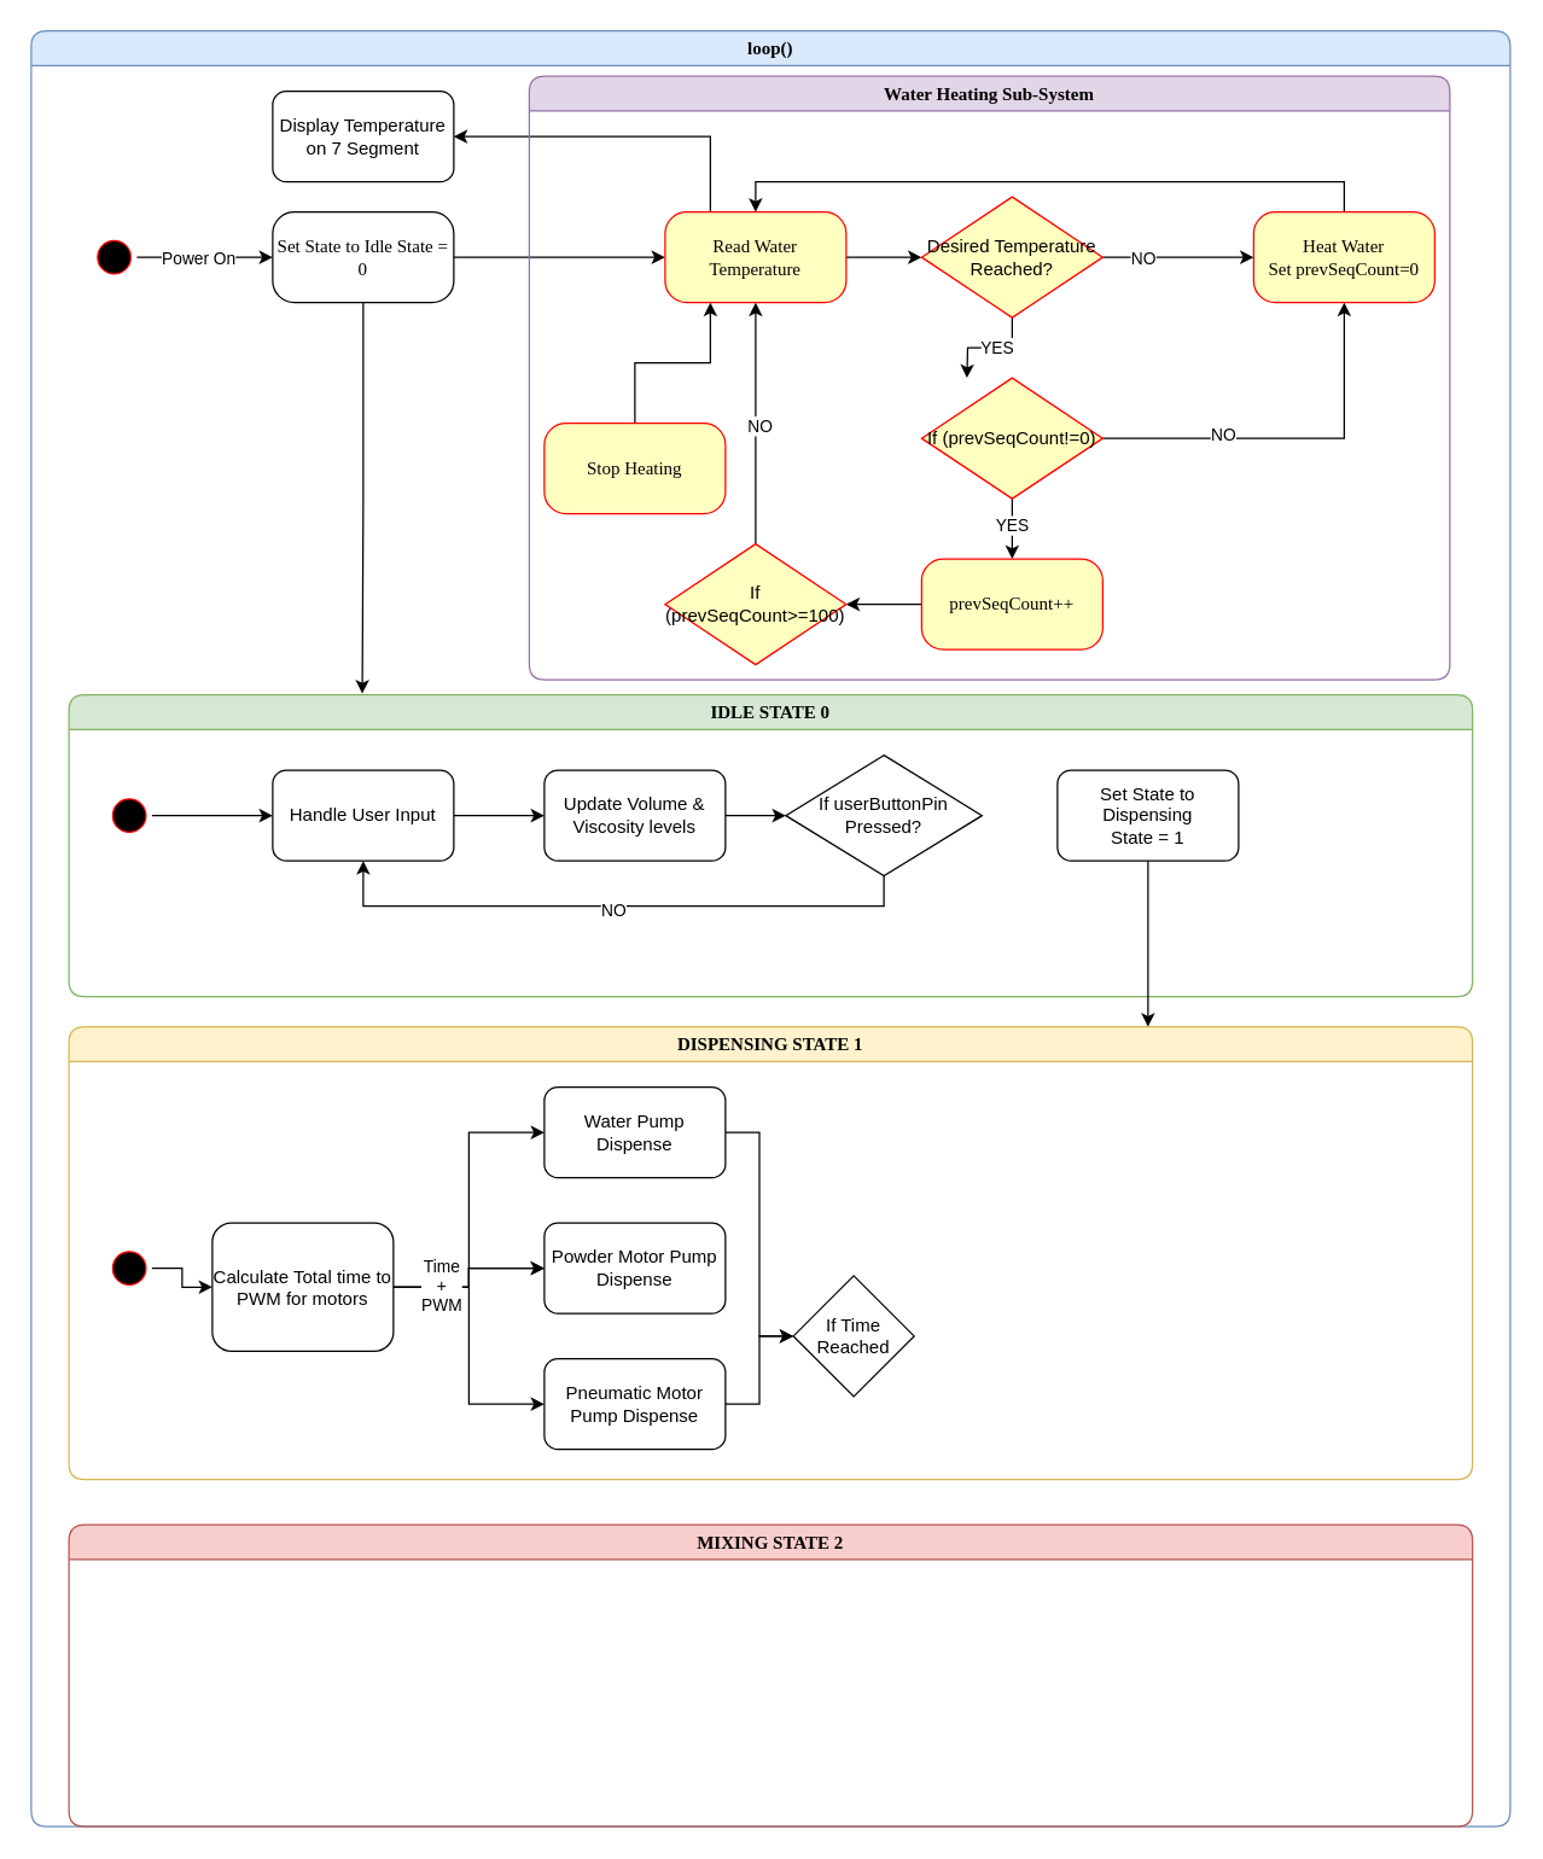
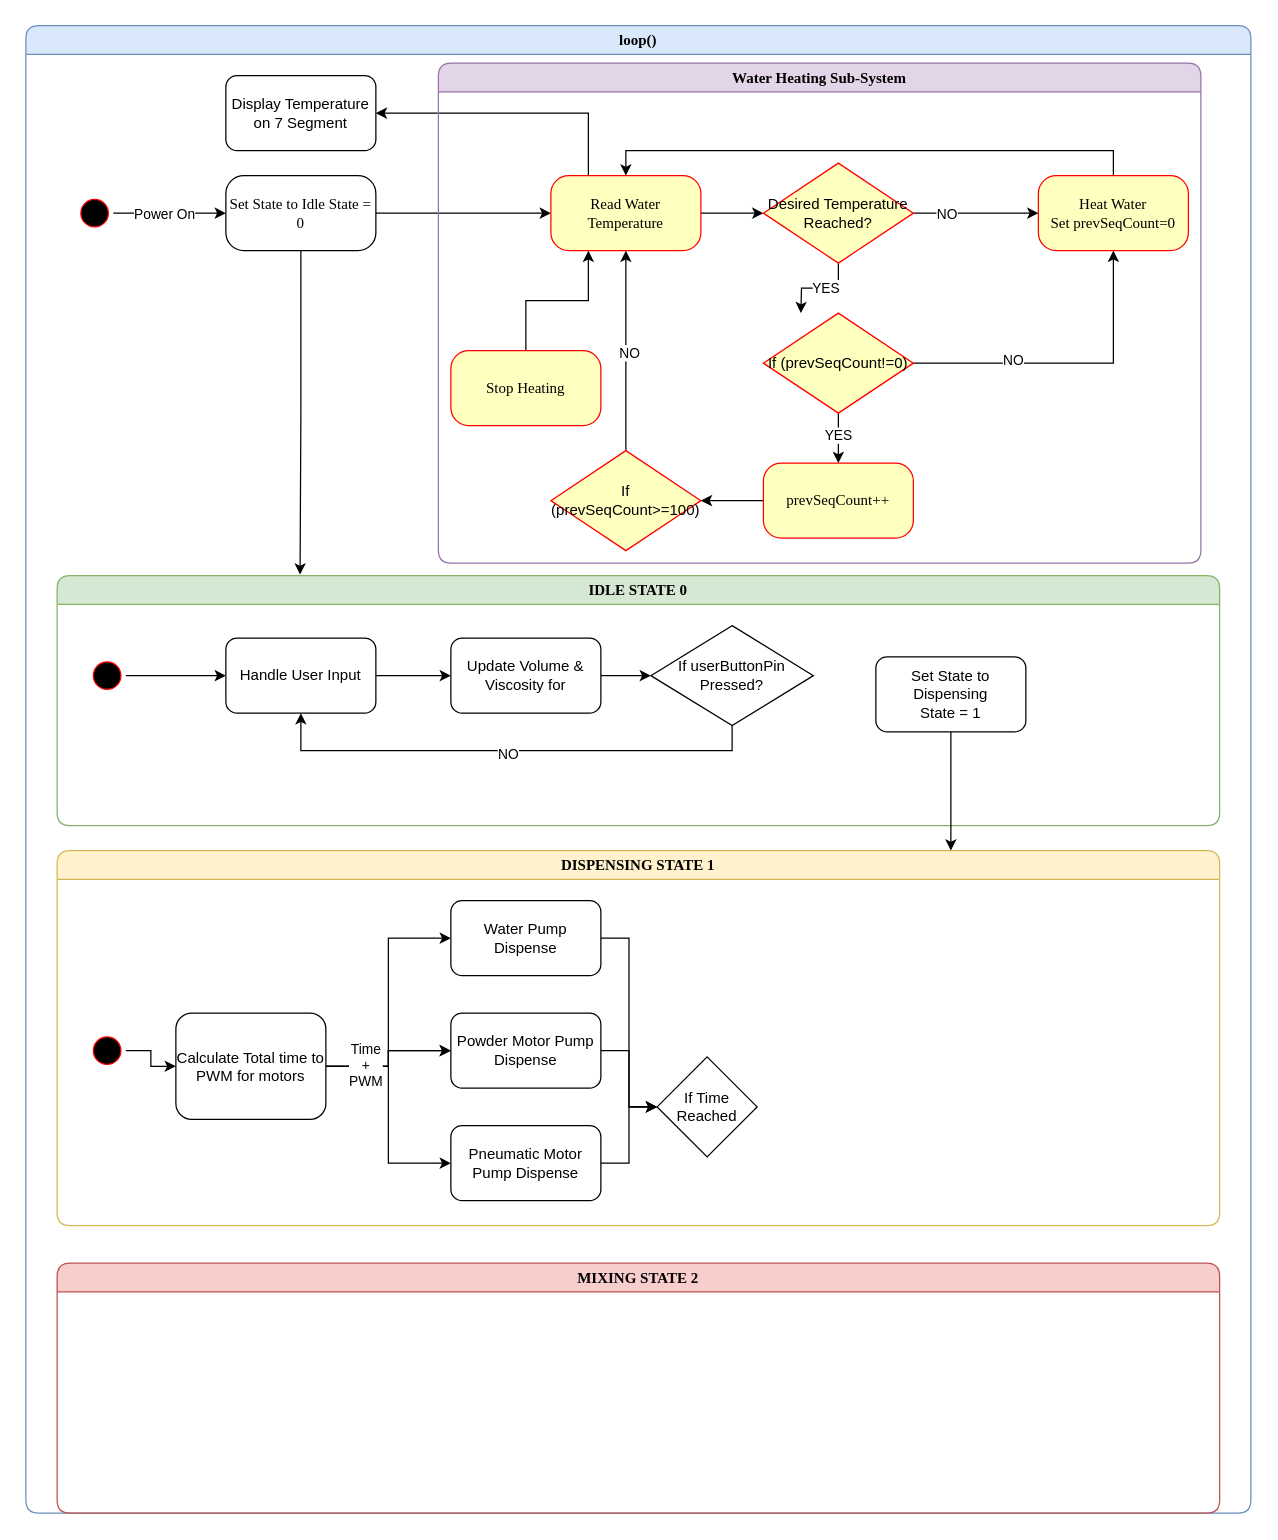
  <mxCell id="0" />
  <mxCell id="1" parent="0" />
  <mxCell id="2" style="edgeStyle=orthogonalEdgeStyle;rounded=0;orthogonalLoop=1;jettySize=auto;html=1;exitX=0.5;exitY=0;exitDx=0;exitDy=0;entryX=0;entryY=0.5;entryDx=0;entryDy=0;" edge="1" parent="1" source="4" target="6"><mxGeometry relative="1" as="geometry" /></mxCell>
  <mxCell id="3" value="Power On" style="edgeLabel;html=1;align=center;verticalAlign=middle;resizable=0;points=[];" vertex="1" connectable="0" parent="2"><mxGeometry x="-0.121" relative="1" as="geometry"><mxPoint as="offset" /></mxGeometry></mxCell>
  <mxCell id="4" value="" style="ellipse;html=1;shape=startState;fillColor=#000000;strokeColor=#ff0000;rounded=1;shadow=0;comic=0;labelBackgroundColor=none;fontFamily=Verdana;fontSize=12;fontColor=#000000;align=center;direction=south;" parent="1" vertex="1"><mxGeometry x="60" y="155" width="30" height="30" as="geometry" /></mxCell>
  <mxCell id="5" style="edgeStyle=orthogonalEdgeStyle;rounded=0;orthogonalLoop=1;jettySize=auto;html=1;exitX=1;exitY=0.5;exitDx=0;exitDy=0;entryX=0;entryY=0.5;entryDx=0;entryDy=0;" edge="1" parent="1" source="6" target="9"><mxGeometry relative="1" as="geometry"><mxPoint x="370" y="175" as="sourcePoint" /></mxGeometry></mxCell>
  <mxCell id="6" value="Set State to Idle State = 0" style="rounded=1;whiteSpace=wrap;html=1;arcSize=24;shadow=0;comic=0;labelBackgroundColor=none;fontFamily=Verdana;fontSize=12;align=center;" parent="1" vertex="1"><mxGeometry x="180" y="140" width="120" height="60" as="geometry" /></mxCell>
  <mxCell id="7" style="edgeStyle=orthogonalEdgeStyle;rounded=0;orthogonalLoop=1;jettySize=auto;html=1;exitX=1;exitY=0.5;exitDx=0;exitDy=0;entryX=0;entryY=0.5;entryDx=0;entryDy=0;" edge="1" parent="1" source="9" target="21"><mxGeometry relative="1" as="geometry" /></mxCell>
  <mxCell id="8" style="edgeStyle=orthogonalEdgeStyle;rounded=0;orthogonalLoop=1;jettySize=auto;html=1;exitX=0.25;exitY=0;exitDx=0;exitDy=0;entryX=1;entryY=0.5;entryDx=0;entryDy=0;" edge="1" parent="1" source="9" target="35"><mxGeometry relative="1" as="geometry" /></mxCell>
  <mxCell id="9" value="Read Water Temperature" style="rounded=1;whiteSpace=wrap;html=1;arcSize=24;fillColor=#ffffc0;strokeColor=#ff0000;shadow=0;comic=0;labelBackgroundColor=none;fontFamily=Verdana;fontSize=12;fontColor=#000000;align=center;" parent="1" vertex="1"><mxGeometry x="440" y="140" width="120" height="60" as="geometry" /></mxCell>
  <mxCell id="10" style="edgeStyle=orthogonalEdgeStyle;rounded=0;orthogonalLoop=1;jettySize=auto;html=1;exitX=0.5;exitY=0;exitDx=0;exitDy=0;entryX=0.5;entryY=0;entryDx=0;entryDy=0;" edge="1" parent="1" source="11" target="9"><mxGeometry relative="1" as="geometry" /></mxCell>
  <mxCell id="11" value="Heat Water&lt;br&gt;Set prevSeqCount=0" style="rounded=1;whiteSpace=wrap;html=1;arcSize=24;fillColor=#ffffc0;strokeColor=#ff0000;shadow=0;comic=0;labelBackgroundColor=none;fontFamily=Verdana;fontSize=12;fontColor=#000000;align=center;" parent="1" vertex="1"><mxGeometry x="830" y="140" width="120" height="60" as="geometry" /></mxCell>
  <mxCell id="12" style="edgeStyle=orthogonalEdgeStyle;rounded=0;orthogonalLoop=1;jettySize=auto;html=1;exitX=1;exitY=0.5;exitDx=0;exitDy=0;entryX=0.5;entryY=1;entryDx=0;entryDy=0;" edge="1" parent="1" source="26" target="11"><mxGeometry relative="1" as="geometry"><mxPoint x="700" y="280" as="sourcePoint" /></mxGeometry></mxCell>
  <mxCell id="13" value="NO" style="edgeLabel;html=1;align=center;verticalAlign=middle;resizable=0;points=[];" vertex="1" connectable="0" parent="12"><mxGeometry x="-0.367" y="3" relative="1" as="geometry"><mxPoint as="offset" /></mxGeometry></mxCell>
  <mxCell id="14" value="IDLE STATE 0" style="swimlane;whiteSpace=wrap;html=1;rounded=1;shadow=0;comic=0;labelBackgroundColor=none;strokeWidth=1;fontFamily=Verdana;fontSize=12;align=center;fillColor=#d5e8d4;strokeColor=#82b366;" parent="1" vertex="1"><mxGeometry x="45" y="460" width="930" height="200" as="geometry" /></mxCell>
  <mxCell id="15" value="DISPENSING STATE 1" style="swimlane;whiteSpace=wrap;html=1;rounded=1;shadow=0;comic=0;labelBackgroundColor=none;strokeWidth=1;fontFamily=Verdana;fontSize=12;align=center;fillColor=#fff2cc;strokeColor=#d6b656;" vertex="1" parent="1"><mxGeometry x="45" y="680" width="930" height="300" as="geometry" /></mxCell>
  <mxCell id="16" style="edgeStyle=orthogonalEdgeStyle;rounded=0;orthogonalLoop=1;jettySize=auto;html=1;exitX=0.5;exitY=1;exitDx=0;exitDy=0;entryX=0.209;entryY=-0.004;entryDx=0;entryDy=0;entryPerimeter=0;" edge="1" parent="1" source="6" target="14"><mxGeometry relative="1" as="geometry" /></mxCell>
  <mxCell id="17" style="edgeStyle=orthogonalEdgeStyle;rounded=0;orthogonalLoop=1;jettySize=auto;html=1;exitX=0.5;exitY=1;exitDx=0;exitDy=0;entryX=0.5;entryY=0;entryDx=0;entryDy=0;" edge="1" parent="1" source="21"><mxGeometry relative="1" as="geometry"><mxPoint x="640" y="250" as="targetPoint" /></mxGeometry></mxCell>
  <mxCell id="18" value="YES" style="edgeLabel;html=1;align=center;verticalAlign=middle;resizable=0;points=[];" vertex="1" connectable="0" parent="17"><mxGeometry x="-0.106" y="-1" relative="1" as="geometry"><mxPoint as="offset" /></mxGeometry></mxCell>
  <mxCell id="19" style="edgeStyle=orthogonalEdgeStyle;rounded=0;orthogonalLoop=1;jettySize=auto;html=1;exitX=1;exitY=0.5;exitDx=0;exitDy=0;entryX=0;entryY=0.5;entryDx=0;entryDy=0;" edge="1" parent="1" source="21" target="11"><mxGeometry relative="1" as="geometry" /></mxCell>
  <mxCell id="20" value="NO" style="edgeLabel;html=1;align=center;verticalAlign=middle;resizable=0;points=[];" vertex="1" connectable="0" parent="19"><mxGeometry x="-0.489" relative="1" as="geometry"><mxPoint as="offset" /></mxGeometry></mxCell>
  <mxCell id="21" value="Desired Temperature Reached?" style="rhombus;whiteSpace=wrap;html=1;fillColor=#FFFFC0;strokeColor=#FF0000;" vertex="1" parent="1"><mxGeometry x="610" y="130" width="120" height="80" as="geometry" /></mxCell>
  <mxCell id="22" style="edgeStyle=orthogonalEdgeStyle;rounded=0;orthogonalLoop=1;jettySize=auto;html=1;exitX=0.5;exitY=0;exitDx=0;exitDy=0;entryX=0.25;entryY=1;entryDx=0;entryDy=0;" edge="1" parent="1" source="23" target="9"><mxGeometry relative="1" as="geometry" /></mxCell>
  <mxCell id="23" value="Stop Heating" style="rounded=1;whiteSpace=wrap;html=1;arcSize=24;fillColor=#ffffc0;strokeColor=#ff0000;shadow=0;comic=0;labelBackgroundColor=none;fontFamily=Verdana;fontSize=12;fontColor=#000000;align=center;" vertex="1" parent="1"><mxGeometry x="360" y="280" width="120" height="60" as="geometry" /></mxCell>
  <mxCell id="24" style="edgeStyle=orthogonalEdgeStyle;rounded=0;orthogonalLoop=1;jettySize=auto;html=1;exitX=0.5;exitY=1;exitDx=0;exitDy=0;entryX=0.5;entryY=0;entryDx=0;entryDy=0;" edge="1" parent="1" source="26" target="28"><mxGeometry relative="1" as="geometry" /></mxCell>
  <mxCell id="25" value="YES" style="edgeLabel;html=1;align=center;verticalAlign=middle;resizable=0;points=[];" vertex="1" connectable="0" parent="24"><mxGeometry x="-0.169" y="-1" relative="1" as="geometry"><mxPoint as="offset" /></mxGeometry></mxCell>
  <mxCell id="26" value="If (prevSeqCount!=0)" style="rhombus;whiteSpace=wrap;html=1;fillColor=#FFFFC0;strokeColor=#FF0000;" vertex="1" parent="1"><mxGeometry x="610" y="250" width="120" height="80" as="geometry" /></mxCell>
  <mxCell id="27" style="edgeStyle=orthogonalEdgeStyle;rounded=0;orthogonalLoop=1;jettySize=auto;html=1;exitX=0;exitY=0.5;exitDx=0;exitDy=0;entryX=1;entryY=0.5;entryDx=0;entryDy=0;" edge="1" parent="1" source="28" target="32"><mxGeometry relative="1" as="geometry" /></mxCell>
  <mxCell id="28" value="prevSeqCount++" style="rounded=1;whiteSpace=wrap;html=1;arcSize=24;fillColor=#ffffc0;strokeColor=#ff0000;shadow=0;comic=0;labelBackgroundColor=none;fontFamily=Verdana;fontSize=12;fontColor=#000000;align=center;" vertex="1" parent="1"><mxGeometry x="610" y="370" width="120" height="60" as="geometry" /></mxCell>
  <mxCell id="29" style="edgeStyle=orthogonalEdgeStyle;rounded=0;orthogonalLoop=1;jettySize=auto;html=1;exitX=0.5;exitY=0;exitDx=0;exitDy=0;entryX=0.5;entryY=1;entryDx=0;entryDy=0;" edge="1" parent="1" source="32" target="9"><mxGeometry relative="1" as="geometry" /></mxCell>
  <mxCell id="30" value="No" style="edgeLabel;html=1;align=center;verticalAlign=middle;resizable=0;points=[];" vertex="1" connectable="0" parent="29"><mxGeometry x="-0.016" y="-2" relative="1" as="geometry"><mxPoint as="offset" /></mxGeometry></mxCell>
  <mxCell id="31" value="NO" style="edgeLabel;html=1;align=center;verticalAlign=middle;resizable=0;points=[];" vertex="1" connectable="0" parent="29"><mxGeometry x="-0.008" y="-2" relative="1" as="geometry"><mxPoint as="offset" /></mxGeometry></mxCell>
  <mxCell id="32" value="If (prevSeqCount&amp;gt;=100)" style="rhombus;whiteSpace=wrap;html=1;fillColor=#FFFFC0;strokeColor=#FF0000;" vertex="1" parent="1"><mxGeometry x="440" y="360" width="120" height="80" as="geometry" /></mxCell>
  <mxCell id="33" value="loop()" style="swimlane;whiteSpace=wrap;html=1;rounded=1;shadow=0;comic=0;labelBackgroundColor=none;strokeWidth=1;fontFamily=Verdana;fontSize=12;align=center;fillColor=#dae8fc;strokeColor=#6c8ebf;" vertex="1" parent="1"><mxGeometry x="20" width="980" height="1190" as="geometry" y="20" /></mxCell>
  <mxCell id="34" value="Water Heating Sub-System" style="swimlane;whiteSpace=wrap;html=1;rounded=1;shadow=0;comic=0;labelBackgroundColor=none;strokeWidth=1;fontFamily=Verdana;fontSize=12;align=center;startSize=23;fillColor=#e1d5e7;strokeColor=#9673a6;" vertex="1" parent="33"><mxGeometry x="330" y="30" width="610" height="400" as="geometry" /></mxCell>
  <mxCell id="35" value="Display Temperature on 7 Segment" style="rounded=1;whiteSpace=wrap;html=1;" vertex="1" parent="33"><mxGeometry x="160" y="40" width="120" height="60" as="geometry" /></mxCell>
  <mxCell id="36" style="edgeStyle=orthogonalEdgeStyle;rounded=0;orthogonalLoop=1;jettySize=auto;html=1;exitX=1;exitY=0.5;exitDx=0;exitDy=0;entryX=0;entryY=0.5;entryDx=0;entryDy=0;" edge="1" parent="33" source="37" target="41"><mxGeometry relative="1" as="geometry" /></mxCell>
  <mxCell id="37" value="Handle User Input" style="rounded=1;whiteSpace=wrap;html=1;" vertex="1" parent="33"><mxGeometry x="160" y="490" width="120" height="60" as="geometry" /></mxCell>
  <mxCell id="38" style="edgeStyle=orthogonalEdgeStyle;rounded=0;orthogonalLoop=1;jettySize=auto;html=1;exitX=0.5;exitY=0;exitDx=0;exitDy=0;entryX=0;entryY=0.5;entryDx=0;entryDy=0;" edge="1" parent="33" source="39" target="37"><mxGeometry relative="1" as="geometry" /></mxCell>
  <mxCell id="39" value="" style="ellipse;html=1;shape=startState;fillColor=#000000;strokeColor=#ff0000;rounded=1;shadow=0;comic=0;labelBackgroundColor=none;fontFamily=Verdana;fontSize=12;fontColor=#000000;align=center;direction=south;" vertex="1" parent="33"><mxGeometry x="50" y="505" width="30" height="30" as="geometry" /></mxCell>
  <mxCell id="40" style="edgeStyle=orthogonalEdgeStyle;rounded=0;orthogonalLoop=1;jettySize=auto;html=1;exitX=1;exitY=0.5;exitDx=0;exitDy=0;entryX=0;entryY=0.5;entryDx=0;entryDy=0;" edge="1" parent="33" source="41" target="44"><mxGeometry relative="1" as="geometry" /></mxCell>
- <mxCell id="41" value="Update Volume &amp;amp; Viscosity levels" style="rounded=1;whiteSpace=wrap;html=1;" vertex="1" parent="33"><mxGeometry x="340" y="490" width="120" height="60" as="geometry" /></mxCell>
+ <mxCell id="41" value="Update Volume &amp;amp; Viscosity for" style="rounded=1;whiteSpace=wrap;html=1;" vertex="1" parent="33"><mxGeometry x="340" y="490" width="120" height="60" as="geometry" /></mxCell>
  <mxCell id="42" style="edgeStyle=orthogonalEdgeStyle;rounded=0;orthogonalLoop=1;jettySize=auto;html=1;exitX=0.5;exitY=1;exitDx=0;exitDy=0;entryX=0.5;entryY=1;entryDx=0;entryDy=0;" edge="1" parent="33" source="44" target="37"><mxGeometry relative="1" as="geometry" /></mxCell>
  <mxCell id="43" value="NO" style="edgeLabel;html=1;align=center;verticalAlign=middle;resizable=0;points=[];" vertex="1" connectable="0" parent="42"><mxGeometry x="0.013" y="2" relative="1" as="geometry"><mxPoint as="offset" /></mxGeometry></mxCell>
  <mxCell id="44" value="If userButtonPin Pressed?" style="rhombus;whiteSpace=wrap;html=1;" vertex="1" parent="33"><mxGeometry x="500" y="480" width="130" height="80" as="geometry" /></mxCell>
- <mxCell id="45" value="Set State to Dispensing&lt;br&gt;State = 1" style="rounded=1;whiteSpace=wrap;html=1;" vertex="1" parent="33"><mxGeometry x="680" y="490" width="120" height="60" as="geometry" /></mxCell>
+ <mxCell id="45" value="Set State to Dispensing&lt;br&gt;State = 1" style="rounded=1;whiteSpace=wrap;html=1;" vertex="1" parent="33"><mxGeometry x="680" y="505" width="120" height="60" as="geometry" /></mxCell>
  <mxCell id="46" style="edgeStyle=orthogonalEdgeStyle;rounded=0;orthogonalLoop=1;jettySize=auto;html=1;exitX=0.5;exitY=0;exitDx=0;exitDy=0;entryX=0;entryY=0.5;entryDx=0;entryDy=0;" edge="1" parent="33" source="47" target="53"><mxGeometry relative="1" as="geometry" /></mxCell>
  <mxCell id="47" value="" style="ellipse;html=1;shape=startState;fillColor=#000000;strokeColor=#ff0000;rounded=1;shadow=0;comic=0;labelBackgroundColor=none;fontFamily=Verdana;fontSize=12;fontColor=#000000;align=center;direction=south;" vertex="1" parent="33"><mxGeometry x="50" y="805" width="30" height="30" as="geometry" /></mxCell>
  <mxCell id="48" style="edgeStyle=orthogonalEdgeStyle;rounded=0;orthogonalLoop=1;jettySize=auto;html=1;exitX=1;exitY=0.5;exitDx=0;exitDy=0;entryX=0;entryY=0.5;entryDx=0;entryDy=0;" edge="1" parent="33" source="53" target="57"><mxGeometry relative="1" as="geometry" /></mxCell>
  <mxCell id="49" style="edgeStyle=orthogonalEdgeStyle;rounded=0;orthogonalLoop=1;jettySize=auto;html=1;exitX=1;exitY=0.5;exitDx=0;exitDy=0;entryX=0;entryY=0.5;entryDx=0;entryDy=0;" edge="1" parent="33" source="53" target="55"><mxGeometry relative="1" as="geometry" /></mxCell>
  <mxCell id="50" style="edgeStyle=orthogonalEdgeStyle;rounded=0;orthogonalLoop=1;jettySize=auto;html=1;exitX=1;exitY=0.5;exitDx=0;exitDy=0;entryX=0;entryY=0.5;entryDx=0;entryDy=0;" edge="1" parent="33" source="53" target="60"><mxGeometry relative="1" as="geometry" /></mxCell>
  <mxCell id="51" value="" style="edgeStyle=orthogonalEdgeStyle;rounded=0;orthogonalLoop=1;jettySize=auto;html=1;" edge="1" parent="33" source="53" target="57"><mxGeometry relative="1" as="geometry" /></mxCell>
  <mxCell id="52" value="Time&lt;br&gt;+&lt;br&gt;PWM" style="edgeLabel;html=1;align=center;verticalAlign=middle;resizable=0;points=[];" vertex="1" connectable="0" parent="51"><mxGeometry x="-0.446" y="1" relative="1" as="geometry"><mxPoint as="offset" /></mxGeometry></mxCell>
  <mxCell id="53" value="Calculate Total time to PWM for motors" style="rounded=1;whiteSpace=wrap;html=1;" vertex="1" parent="33"><mxGeometry x="120" y="790" width="120" height="85" as="geometry" /></mxCell>
  <mxCell id="54" style="edgeStyle=orthogonalEdgeStyle;rounded=0;orthogonalLoop=1;jettySize=auto;html=1;exitX=1;exitY=0.5;exitDx=0;exitDy=0;entryX=0;entryY=0.5;entryDx=0;entryDy=0;" edge="1" parent="33" source="55" target="61"><mxGeometry relative="1" as="geometry" /></mxCell>
  <mxCell id="55" value="Water Pump Dispense" style="rounded=1;whiteSpace=wrap;html=1;" vertex="1" parent="33"><mxGeometry x="340" y="700" width="120" height="60" as="geometry" /></mxCell>
+ <mxCell id="56" style="edgeStyle=orthogonalEdgeStyle;rounded=0;orthogonalLoop=1;jettySize=auto;html=1;exitX=1;exitY=0.5;exitDx=0;exitDy=0;entryX=0;entryY=0.5;entryDx=0;entryDy=0;" edge="1" parent="33" source="57" target="61"><mxGeometry relative="1" as="geometry" /></mxCell>
  <mxCell id="57" value="Powder Motor Pump&lt;br&gt;Dispense" style="rounded=1;whiteSpace=wrap;html=1;" vertex="1" parent="33"><mxGeometry x="340" y="790" width="120" height="60" as="geometry" /></mxCell>
  <mxCell id="58" value="MIXING STATE 2" style="swimlane;whiteSpace=wrap;html=1;rounded=1;shadow=0;comic=0;labelBackgroundColor=none;strokeWidth=1;fontFamily=Verdana;fontSize=12;align=center;startSize=23;fillColor=#f8cecc;strokeColor=#b85450;" vertex="1" parent="33"><mxGeometry x="25" y="990" width="930" height="200" as="geometry" /></mxCell>
  <mxCell id="59" style="edgeStyle=orthogonalEdgeStyle;rounded=0;orthogonalLoop=1;jettySize=auto;html=1;exitX=1;exitY=0.5;exitDx=0;exitDy=0;entryX=0;entryY=0.5;entryDx=0;entryDy=0;" edge="1" parent="33" source="60" target="61"><mxGeometry relative="1" as="geometry" /></mxCell>
  <mxCell id="60" value="Pneumatic Motor Pump Dispense" style="rounded=1;whiteSpace=wrap;html=1;" vertex="1" parent="33"><mxGeometry x="340" y="880" width="120" height="60" as="geometry" /></mxCell>
  <mxCell id="61" value="If Time Reached" style="rhombus;whiteSpace=wrap;html=1;" vertex="1" parent="33"><mxGeometry x="505" y="825" width="80" height="80" as="geometry" /></mxCell>
  <mxCell id="62" style="edgeStyle=orthogonalEdgeStyle;rounded=0;orthogonalLoop=1;jettySize=auto;html=1;exitX=0.5;exitY=1;exitDx=0;exitDy=0;" edge="1" parent="1" source="45"><mxGeometry relative="1" as="geometry"><mxPoint x="760" y="680" as="targetPoint" /></mxGeometry></mxCell>
